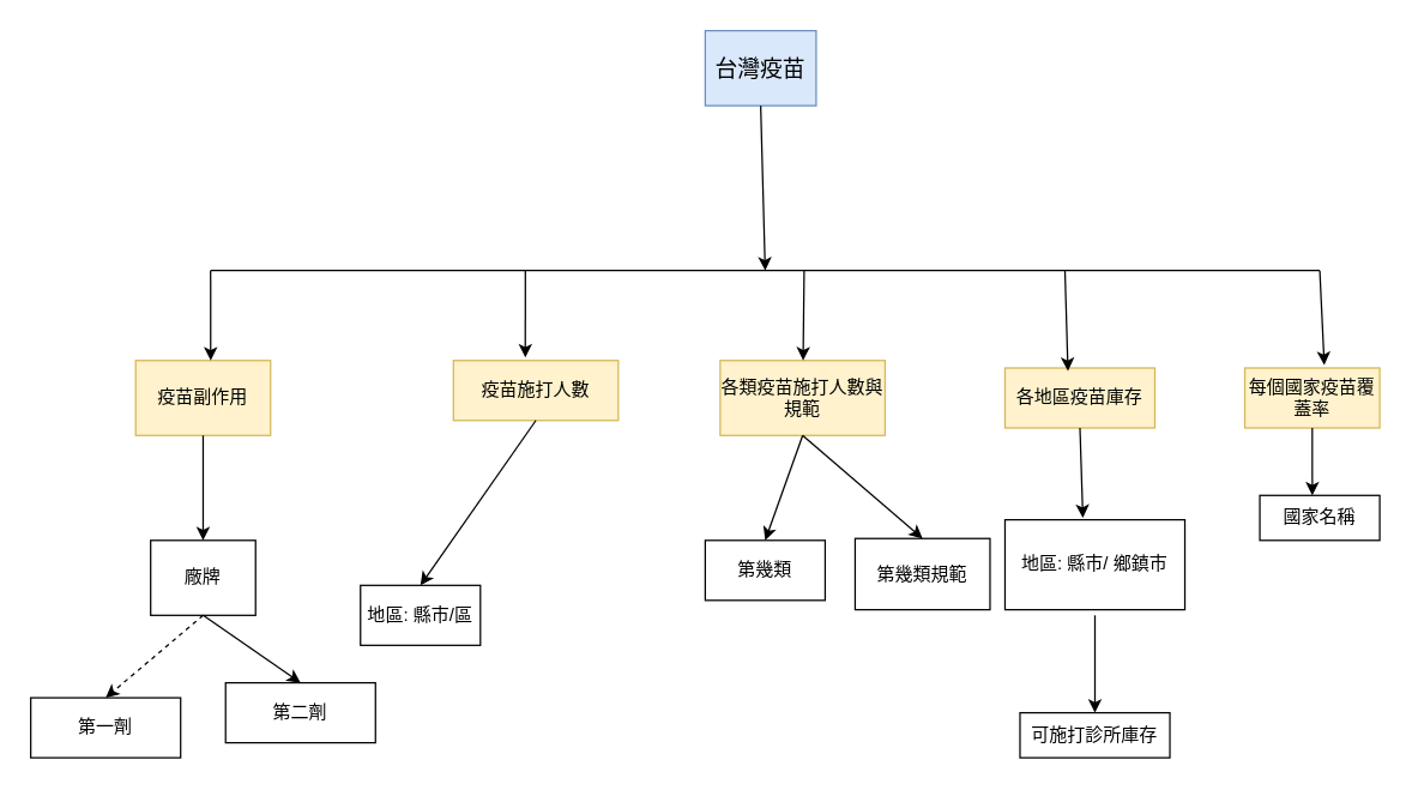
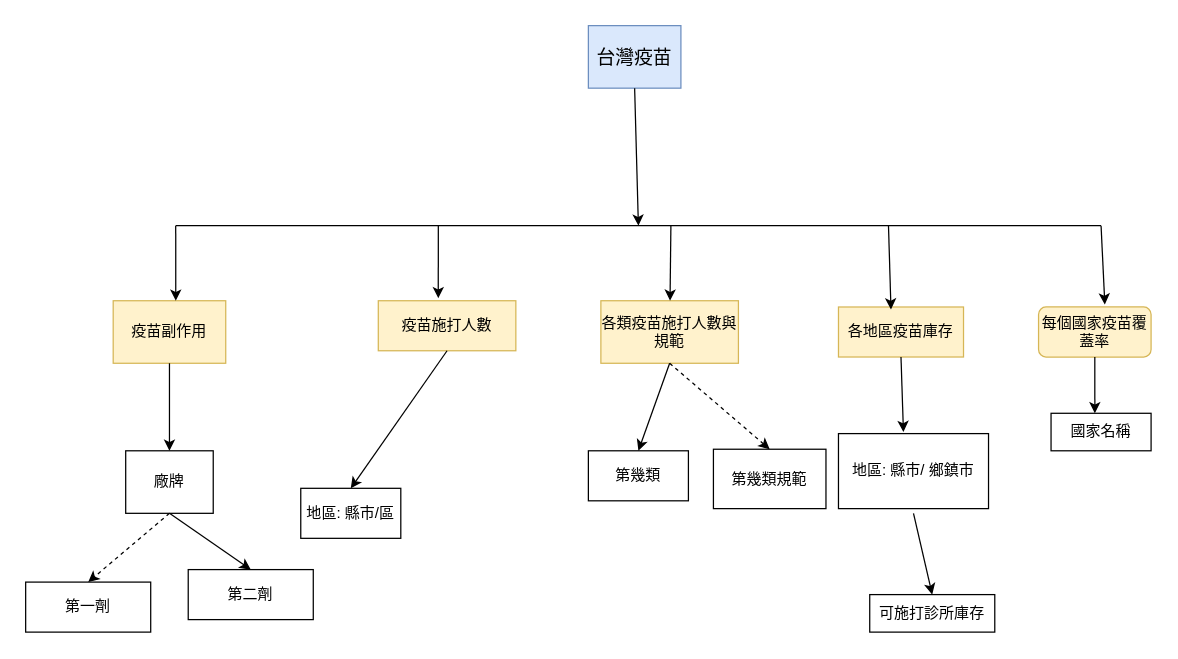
  <mxCell id="0" />
  <mxCell id="1" parent="0" />
  <mxCell id="2" value="&lt;font style=&quot;font-size: 15px&quot;&gt;台灣疫苗&lt;/font&gt;" style="text;html=1;strokeColor=#6c8ebf;fillColor=#dae8fc;align=center;verticalAlign=middle;whiteSpace=wrap;rounded=0;" parent="1" vertex="1"><mxGeometry x="470" width="74" height="50" as="geometry" y="20" /></mxCell>
  <mxCell id="3" value="" style="group" vertex="1" connectable="0" parent="1"><mxGeometry y="360" width="230" height="145" as="geometry" x="20" /></mxCell>
  <mxCell id="4" value="廠牌" style="rounded=0;whiteSpace=wrap;html=1;" vertex="1" parent="3"><mxGeometry x="80" width="70" height="50" as="geometry" /></mxCell>
  <mxCell id="5" value="第一劑" style="rounded=0;whiteSpace=wrap;html=1;" vertex="1" parent="3"><mxGeometry y="105" width="100" height="40" as="geometry" /></mxCell>
  <mxCell id="6" value="第二劑" style="rounded=0;whiteSpace=wrap;html=1;" vertex="1" parent="3"><mxGeometry x="130" y="95" width="100" height="40" as="geometry" /></mxCell>
  <mxCell id="7" value="" style="endArrow=classic;html=1;exitX=0.5;exitY=1;exitDx=0;exitDy=0;entryX=0.5;entryY=0;entryDx=0;entryDy=0;dashed=1;" edge="1" parent="3" source="4" target="5"><mxGeometry width="50" height="50" relative="1" as="geometry"><mxPoint x="350" y="175" as="sourcePoint" /><mxPoint x="400" y="125" as="targetPoint" /></mxGeometry></mxCell>
  <mxCell id="8" value="" style="endArrow=classic;html=1;exitX=0.5;exitY=1;exitDx=0;exitDy=0;entryX=0.5;entryY=0;entryDx=0;entryDy=0;" edge="1" parent="3" source="4" target="6"><mxGeometry width="50" height="50" relative="1" as="geometry"><mxPoint x="350" y="175" as="sourcePoint" /><mxPoint x="400" y="125" as="targetPoint" /></mxGeometry></mxCell>
  <mxCell id="9" value="疫苗副作用" style="rounded=0;whiteSpace=wrap;html=1;fillColor=#fff2cc;strokeColor=#d6b656;" vertex="1" parent="1"><mxGeometry x="90" y="240" width="90" height="50" as="geometry" /></mxCell>
  <mxCell id="10" value="" style="endArrow=classic;html=1;exitX=0.5;exitY=1;exitDx=0;exitDy=0;" edge="1" parent="1" source="9" target="4"><mxGeometry width="50" height="50" relative="1" as="geometry"><mxPoint x="380" y="200" as="sourcePoint" /><mxPoint x="430" y="150" as="targetPoint" /></mxGeometry></mxCell>
  <mxCell id="11" value="" style="group" vertex="1" connectable="0" parent="1"><mxGeometry x="240" y="240" width="194" height="190" as="geometry" /></mxCell>
  <mxCell id="12" value="疫苗施打人數" style="rounded=0;whiteSpace=wrap;html=1;fillColor=#fff2cc;strokeColor=#d6b656;" vertex="1" parent="11"><mxGeometry x="62" width="110" height="40" as="geometry" /></mxCell>
  <mxCell id="13" value="地區: 縣市/區" style="rounded=0;whiteSpace=wrap;html=1;" vertex="1" parent="11"><mxGeometry y="150" width="80" height="40" as="geometry" /></mxCell>
  <mxCell id="14" value="" style="endArrow=classic;html=1;exitX=0.5;exitY=1;exitDx=0;exitDy=0;entryX=0.5;entryY=0;entryDx=0;entryDy=0;" edge="1" parent="11" source="12" target="13"><mxGeometry width="50" height="50" relative="1" as="geometry"><mxPoint x="360" y="290" as="sourcePoint" /><mxPoint x="410" y="240" as="targetPoint" /></mxGeometry></mxCell>
  <mxCell id="15" value="" style="group" vertex="1" connectable="0" parent="1"><mxGeometry x="470" y="240" width="190" height="166.25" as="geometry" /></mxCell>
  <mxCell id="16" value="各類疫苗施打人數與規範" style="rounded=0;whiteSpace=wrap;html=1;fillColor=#fff2cc;strokeColor=#d6b656;" vertex="1" parent="15"><mxGeometry x="10" width="110" height="50" as="geometry" /></mxCell>
  <mxCell id="17" value="第幾類" style="rounded=0;whiteSpace=wrap;html=1;" vertex="1" parent="15"><mxGeometry y="120" width="80" height="40" as="geometry" /></mxCell>
  <mxCell id="18" value="第幾類規範" style="rounded=0;whiteSpace=wrap;html=1;" vertex="1" parent="15"><mxGeometry x="100" y="118.75" width="90" height="47.5" as="geometry" /></mxCell>
  <mxCell id="19" value="" style="endArrow=classic;html=1;exitX=0.5;exitY=1;exitDx=0;exitDy=0;entryX=0.5;entryY=0;entryDx=0;entryDy=0;" edge="1" parent="15" source="16" target="17"><mxGeometry width="50" height="50" relative="1" as="geometry"><mxPoint x="360" y="180" as="sourcePoint" /><mxPoint x="410" y="130" as="targetPoint" /></mxGeometry></mxCell>
- <mxCell id="20" value="" style="endArrow=classic;html=1;exitX=0.5;exitY=1;exitDx=0;exitDy=0;entryX=0.5;entryY=0;entryDx=0;entryDy=0;" edge="1" parent="15" source="16" target="18"><mxGeometry width="50" height="50" relative="1" as="geometry"><mxPoint x="310" y="180" as="sourcePoint" /><mxPoint x="360" y="130" as="targetPoint" /></mxGeometry></mxCell>
+ <mxCell id="20" value="" style="endArrow=classic;html=1;exitX=0.5;exitY=1;exitDx=0;exitDy=0;entryX=0.5;entryY=0;entryDx=0;entryDy=0;dashed=1;" edge="1" parent="15" source="16" target="18"><mxGeometry width="50" height="50" relative="1" as="geometry"><mxPoint x="310" y="180" as="sourcePoint" /><mxPoint x="360" y="130" as="targetPoint" /></mxGeometry></mxCell>
  <mxCell id="21" value="各地區疫苗庫存" style="rounded=0;whiteSpace=wrap;html=1;fillColor=#fff2cc;strokeColor=#d6b656;" vertex="1" parent="1"><mxGeometry x="670" y="245" width="100" height="40" as="geometry" /></mxCell>
  <mxCell id="22" value="地區: 縣市/ 鄉鎮市" style="rounded=0;whiteSpace=wrap;html=1;" vertex="1" parent="1"><mxGeometry x="670" y="346.25" width="120" height="60" as="geometry" /></mxCell>
- <mxCell id="23" value="可施打診所庫存" style="rounded=0;whiteSpace=wrap;html=1;" vertex="1" parent="1"><mxGeometry x="680" y="475" width="100" height="30" as="geometry" /></mxCell>
+ <mxCell id="23" value="可施打診所庫存" style="rounded=0;whiteSpace=wrap;html=1;" vertex="1" parent="1"><mxGeometry x="695" y="475" width="100" height="30" as="geometry" /></mxCell>
  <mxCell id="24" value="" style="endArrow=classic;html=1;entryX=0.5;entryY=0;entryDx=0;entryDy=0;" edge="1" parent="1" target="23"><mxGeometry width="50" height="50" relative="1" as="geometry"><mxPoint x="730" y="410" as="sourcePoint" /><mxPoint x="500" y="260" as="targetPoint" /></mxGeometry></mxCell>
  <mxCell id="25" value="" style="endArrow=classic;html=1;exitX=0.5;exitY=1;exitDx=0;exitDy=0;entryX=0.433;entryY=-0.021;entryDx=0;entryDy=0;entryPerimeter=0;" edge="1" parent="1" source="21" target="22"><mxGeometry width="50" height="50" relative="1" as="geometry"><mxPoint x="370" y="280" as="sourcePoint" /><mxPoint x="420" y="230" as="targetPoint" /></mxGeometry></mxCell>
  <mxCell id="26" value="" style="group" vertex="1" connectable="0" parent="1"><mxGeometry x="830" y="245" width="90" height="115" as="geometry" /></mxCell>
- <mxCell id="27" value="每個國家疫苗覆蓋率" style="rounded=0;whiteSpace=wrap;html=1;fillColor=#fff2cc;strokeColor=#d6b656;" vertex="1" parent="26"><mxGeometry width="90" height="40" as="geometry" /></mxCell>
+ <mxCell id="27" value="每個國家疫苗覆蓋率" style="whiteSpace=wrap;html=1;fillColor=#fff2cc;strokeColor=#d6b656;rounded=1;" vertex="1" parent="26"><mxGeometry width="90" height="40" as="geometry" /></mxCell>
  <mxCell id="28" value="國家名稱" style="rounded=0;whiteSpace=wrap;html=1;" vertex="1" parent="26"><mxGeometry x="10" y="85" width="80" height="30" as="geometry" /></mxCell>
  <mxCell id="29" value="" style="endArrow=classic;html=1;exitX=0.5;exitY=1;exitDx=0;exitDy=0;entryX=0.438;entryY=0;entryDx=0;entryDy=0;entryPerimeter=0;" edge="1" parent="26" source="27" target="28"><mxGeometry width="50" height="50" relative="1" as="geometry"><mxPoint x="350" y="260" as="sourcePoint" /><mxPoint x="600" y="110" as="targetPoint" /></mxGeometry></mxCell>
  <mxCell id="30" value="" style="endArrow=none;html=1;" edge="1" parent="1"><mxGeometry width="50" height="50" relative="1" as="geometry"><mxPoint x="140" y="180" as="sourcePoint" /><mxPoint x="880" y="180" as="targetPoint" /></mxGeometry></mxCell>
  <mxCell id="31" value="" style="endArrow=classic;html=1;entryX=0.556;entryY=0;entryDx=0;entryDy=0;entryPerimeter=0;" edge="1" parent="1" target="9"><mxGeometry width="50" height="50" relative="1" as="geometry"><mxPoint x="140" y="180" as="sourcePoint" /><mxPoint x="540" y="210" as="targetPoint" /></mxGeometry></mxCell>
  <mxCell id="32" value="" style="endArrow=classic;html=1;entryX=0.436;entryY=-0.05;entryDx=0;entryDy=0;entryPerimeter=0;" edge="1" parent="1" target="12"><mxGeometry width="50" height="50" relative="1" as="geometry"><mxPoint x="350" y="180" as="sourcePoint" /><mxPoint x="380" y="210" as="targetPoint" /><Array as="points" /></mxGeometry></mxCell>
  <mxCell id="33" value="" style="endArrow=classic;html=1;" edge="1" parent="1" target="16"><mxGeometry width="50" height="50" relative="1" as="geometry"><mxPoint x="536" y="180" as="sourcePoint" /><mxPoint x="540" y="210" as="targetPoint" /></mxGeometry></mxCell>
  <mxCell id="34" value="" style="endArrow=classic;html=1;entryX=0.42;entryY=0.05;entryDx=0;entryDy=0;entryPerimeter=0;" edge="1" parent="1" target="21"><mxGeometry width="50" height="50" relative="1" as="geometry"><mxPoint x="710" y="180" as="sourcePoint" /><mxPoint x="710" y="240" as="targetPoint" /></mxGeometry></mxCell>
  <mxCell id="35" value="" style="endArrow=classic;html=1;entryX=0.589;entryY=-0.05;entryDx=0;entryDy=0;entryPerimeter=0;" edge="1" parent="1" target="27"><mxGeometry width="50" height="50" relative="1" as="geometry"><mxPoint x="880" y="180" as="sourcePoint" /><mxPoint x="880" y="240" as="targetPoint" /></mxGeometry></mxCell>
  <mxCell id="36" value="" style="endArrow=classic;html=1;exitX=0.5;exitY=1;exitDx=0;exitDy=0;" edge="1" parent="1" source="2"><mxGeometry width="50" height="50" relative="1" as="geometry"><mxPoint x="490" y="260" as="sourcePoint" /><mxPoint x="510" y="180" as="targetPoint" /></mxGeometry></mxCell>
